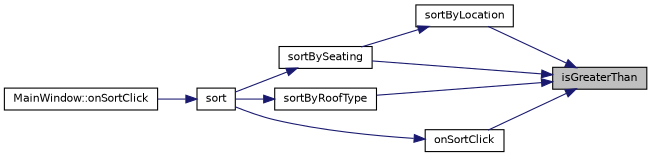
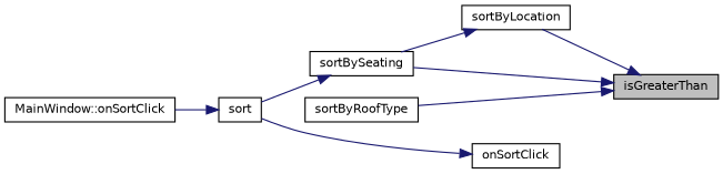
  digraph {
    fontname="DejaVu Sans"
    rankdir=RL
    node [color=black fillcolor=white fontname="DejaVu Sans" fontsize=10 shape=record style=filled]
    edge [color=midnightblue dir=back fontname="DejaVu Sans" fontsize=10 labelfontname=Helvetica labelfontsize=10 style=solid]
    n1 [fillcolor=grey75 fontcolor=black height=0.2 label=isGreaterThan width=0.4]
    n2 [height=0.2 label=sortByLocation width=0.4]
    n3 [height=0.2 label=sortByRoofType width=0.4]
    n4 [height=0.2 label=sortBySeating width=0.4]
    n5 [height=0.2 label=onSortClick width=0.4]
    n6 [height=0.2 label=sort width=0.4]
    n7 [height=0.2 label="MainWindow::onSortClick" width=0.4]
    n1 -> n2
    n1 -> n3
    n1 -> n4
-   n1 -> n5
    n2 -> n4
-   n3 -> n6
    n4 -> n6
    n5 -> n6
    n6 -> n7
  }
